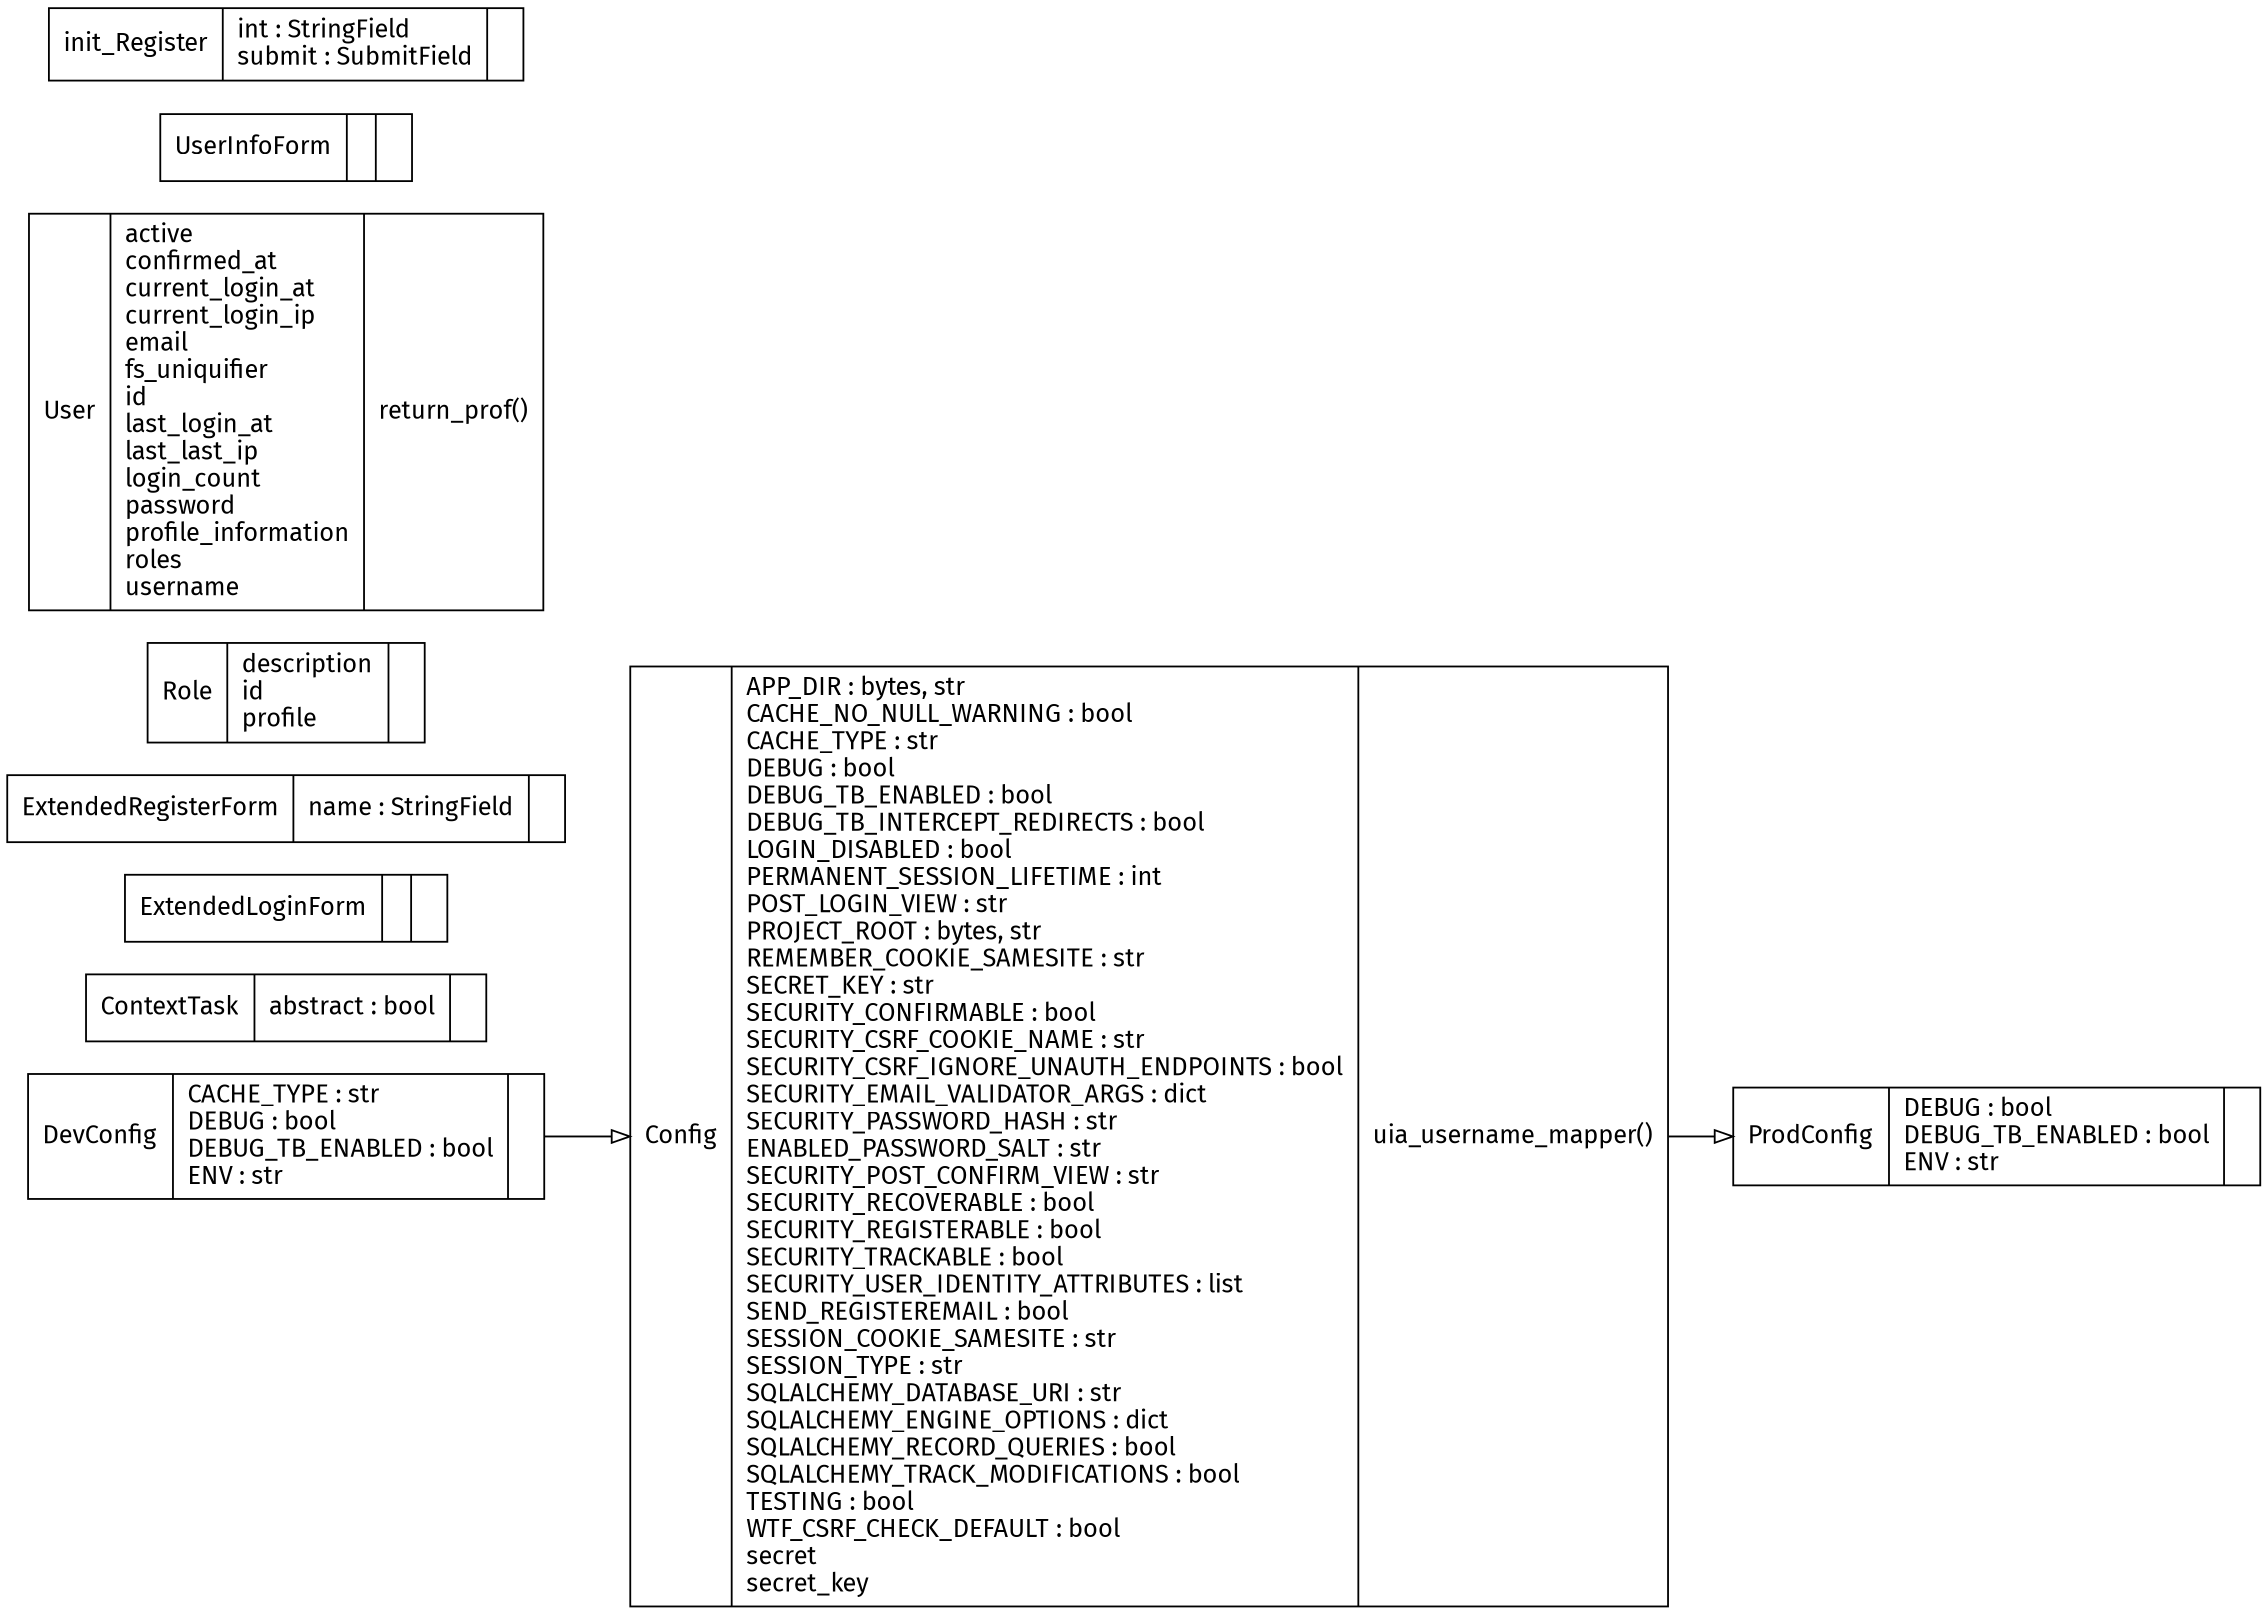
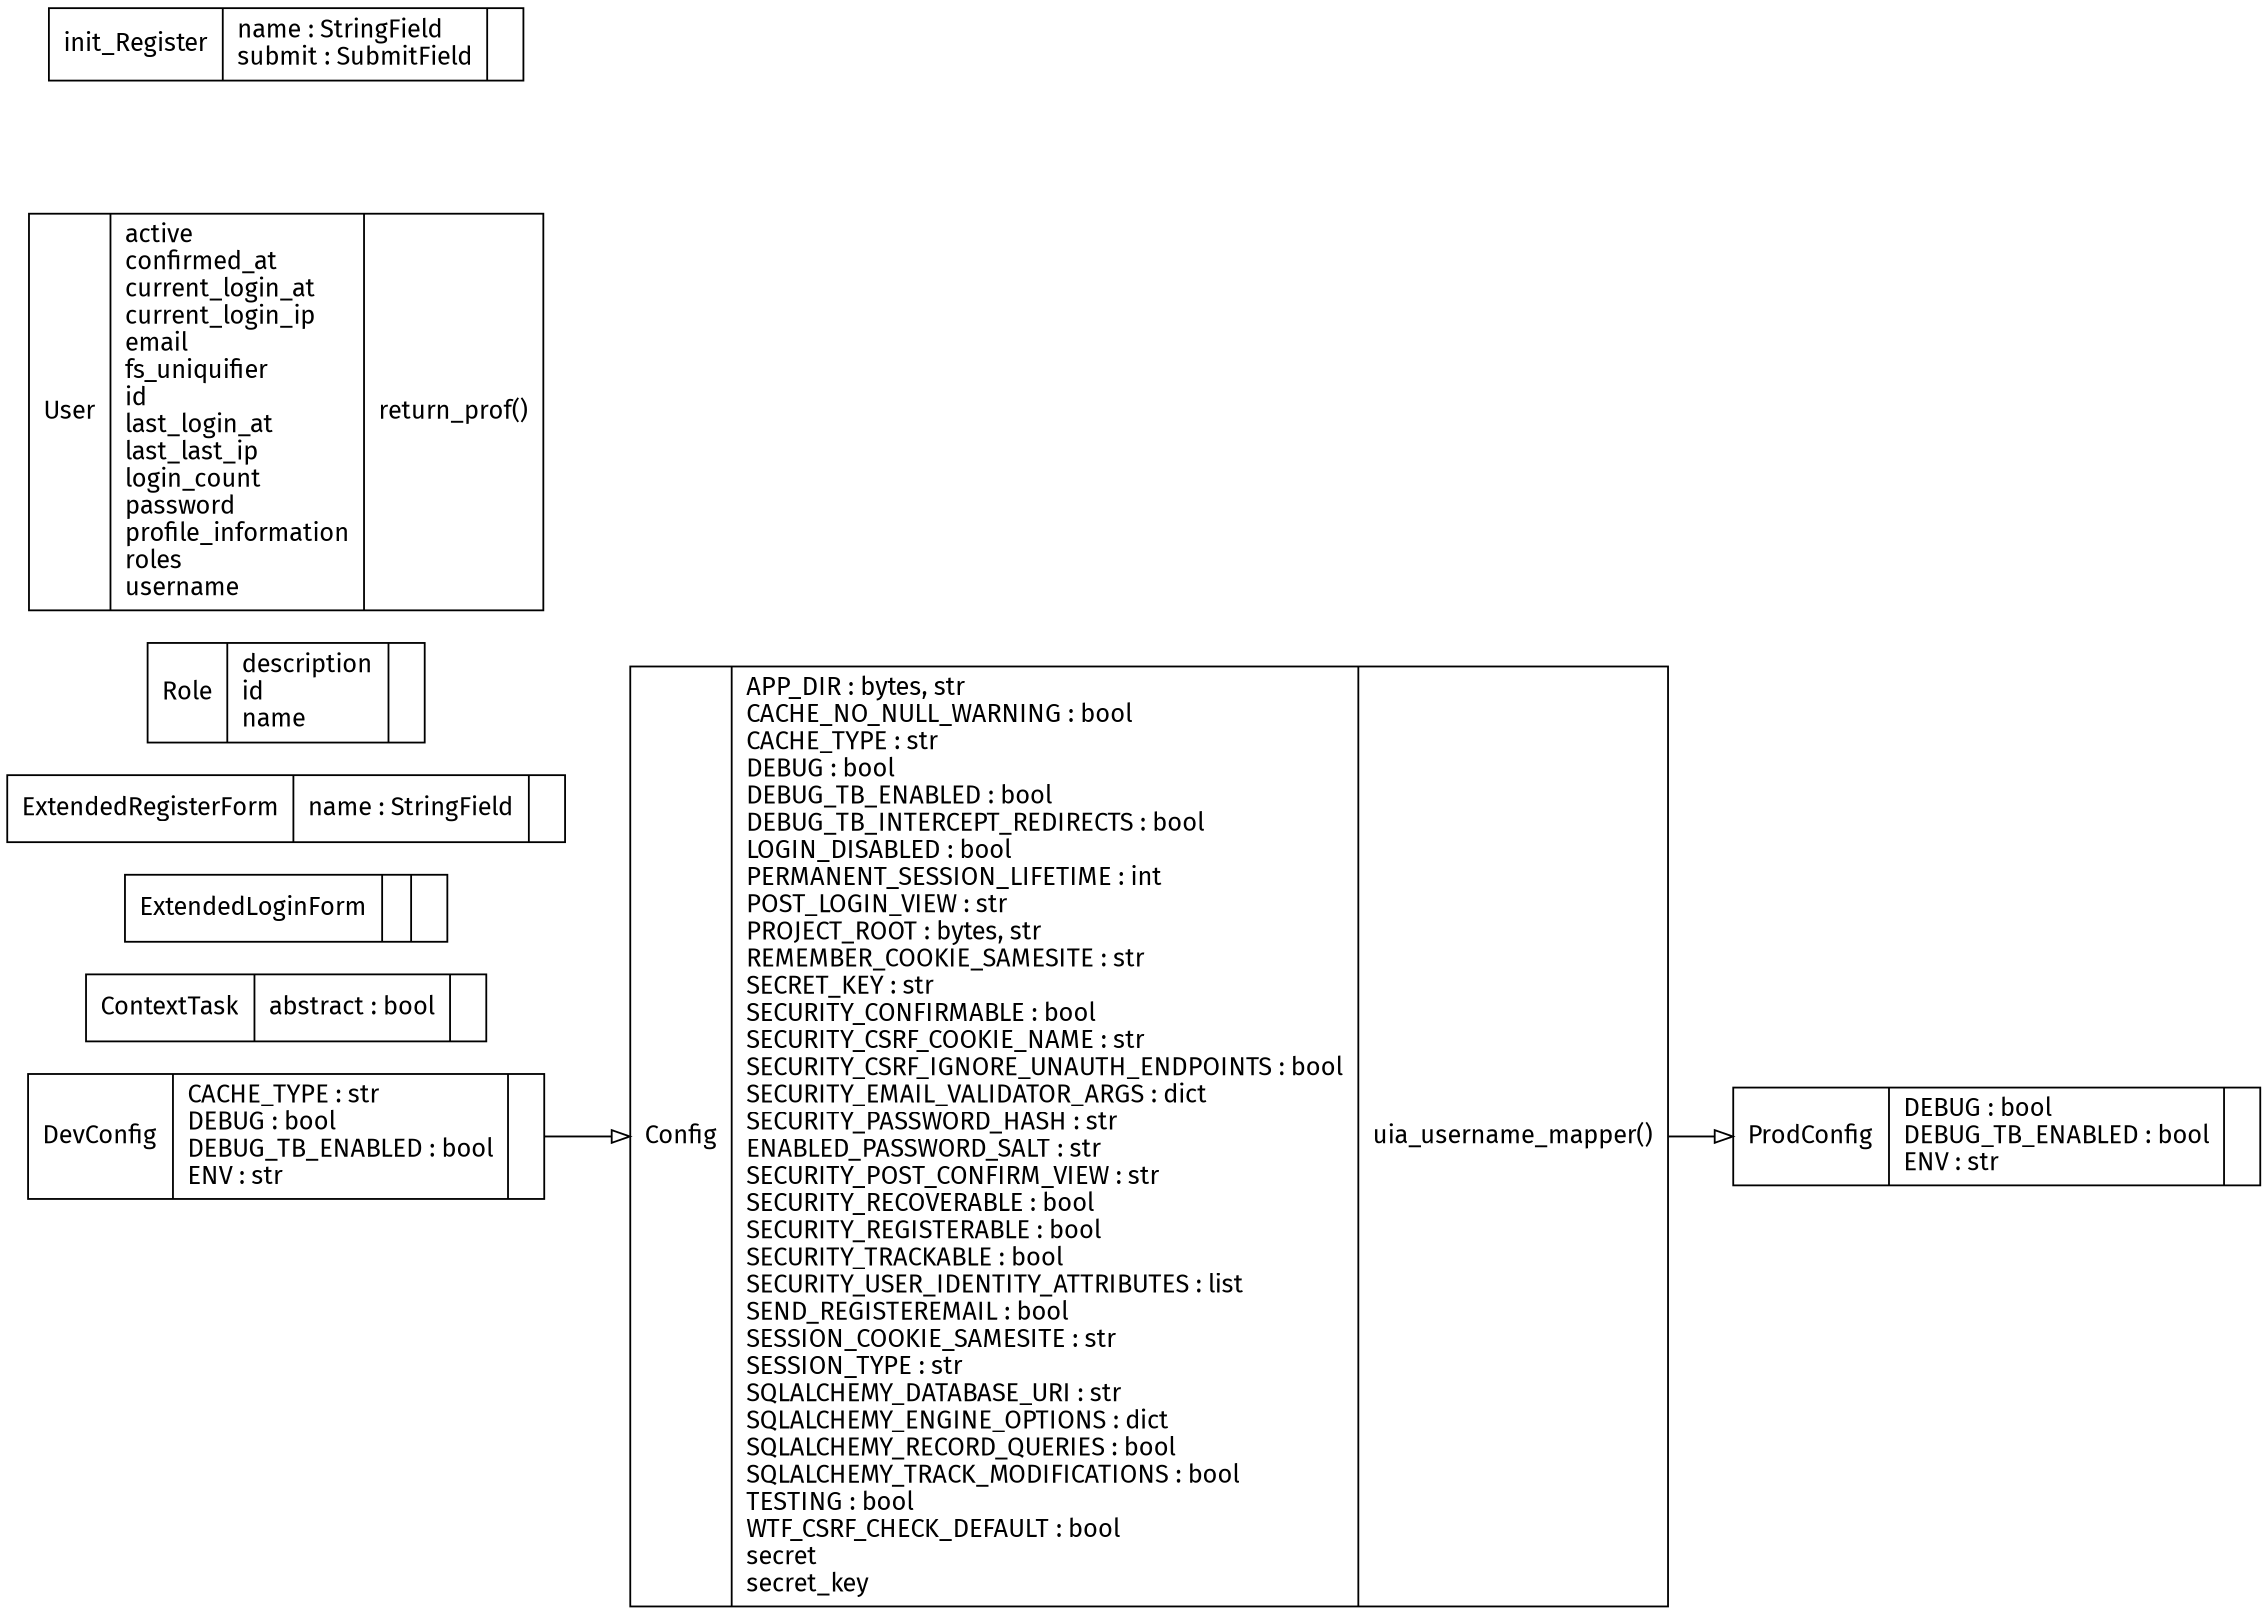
  digraph {
    fontname="Fira Sans"
    rankdir=LR
    node [color=black fontcolor=black fontname="Fira Sans" shape=record style=solid]
    edge [arrowhead=empty arrowtail=none fontname="Fira Sans"]
    n1 [label="{Config|APP_DIR : bytes, str\lCACHE_NO_NULL_WARNING : bool\lCACHE_TYPE : str\lDEBUG : bool\lDEBUG_TB_ENABLED : bool\lDEBUG_TB_INTERCEPT_REDIRECTS : bool\lLOGIN_DISABLED : bool\lPERMANENT_SESSION_LIFETIME : int\lPOST_LOGIN_VIEW : str\lPROJECT_ROOT : bytes, str\lREMEMBER_COOKIE_SAMESITE : str\lSECRET_KEY : str\lSECURITY_CONFIRMABLE : bool\lSECURITY_CSRF_COOKIE_NAME : str\lSECURITY_CSRF_IGNORE_UNAUTH_ENDPOINTS : bool\lSECURITY_EMAIL_VALIDATOR_ARGS : dict\lSECURITY_PASSWORD_HASH : str\lENABLED_PASSWORD_SALT : str\lSECURITY_POST_CONFIRM_VIEW : str\lSECURITY_RECOVERABLE : bool\lSECURITY_REGISTERABLE : bool\lSECURITY_TRACKABLE : bool\lSECURITY_USER_IDENTITY_ATTRIBUTES : list\lSEND_REGISTEREMAIL : bool\lSESSION_COOKIE_SAMESITE : str\lSESSION_TYPE : str\lSQLALCHEMY_DATABASE_URI : str\lSQLALCHEMY_ENGINE_OPTIONS : dict\lSQLALCHEMY_RECORD_QUERIES : bool\lSQLALCHEMY_TRACK_MODIFICATIONS : bool\lTESTING : bool\lWTF_CSRF_CHECK_DEFAULT : bool\lsecret\lsecret_key\l|uia_username_mapper()\l}"]
    n2 [label="{ProdConfig|DEBUG : bool\lDEBUG_TB_ENABLED : bool\lENV : str\l|}"]
    n3 [label="{ContextTask|abstract : bool\l|}"]
    n4 [label="{DevConfig|CACHE_TYPE : str\lDEBUG : bool\lDEBUG_TB_ENABLED : bool\lENV : str\l|}"]
    n5 [label="{ExtendedLoginForm|\l|}"]
    n6 [label="{ExtendedRegisterForm|name : StringField\l|}"]
-   n7 [label="{Role|description\lid\lprofile\l|}"]
+   n7 [label="{Role|description\lid\lname\l|}"]
    n8 [label="{User|active\lconfirmed_at\lcurrent_login_at\lcurrent_login_ip\lemail\lfs_uniquifier\lid\llast_login_at\llast_last_ip\llogin_count\lpassword\lprofile_information\lroles\lusername\l|return_prof()\l}"]
-   n9 [label="{UserInfoForm|\l|}"]
-   n10 [label="{init_Register|int : StringField\lsubmit : SubmitField\l|}"]
+   n10 [label="{init_Register|name : StringField\lsubmit : SubmitField\l|}"]
    n1 -> n2
    n4 -> n1
  }
